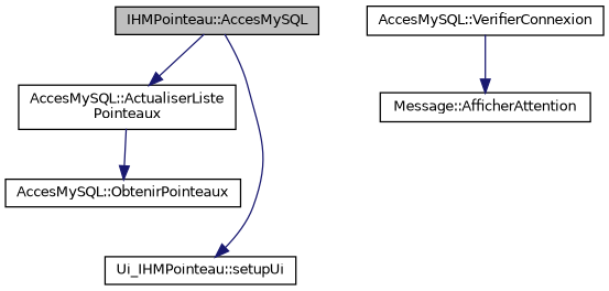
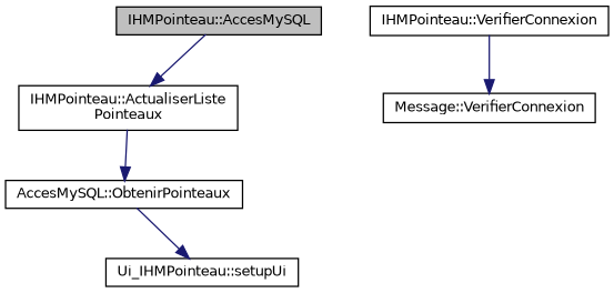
  digraph {
    rankdir=TB
    node [color=black fillcolor=white fontname=Helvetica fontsize=10 shape=record style=filled]
    edge [color=midnightblue fontname=Helvetica fontsize=10 labelfontname=Helvetica labelfontsize=10 style=solid]
    n1 [fillcolor=grey75 fontcolor=black height=0.2 label="IHMPointeau::AccesMySQL" width=0.4]
-   n2 [height=0.2 label="AccesMySQL::ActualiserListe\lPointeaux" width=0.4]
+   n2 [height=0.2 label="IHMPointeau::ActualiserListe\lPointeaux" width=0.4]
    n3 [height=0.2 label="Ui_IHMPointeau::setupUi" width=0.4]
    n4 [height=0.2 label="AccesMySQL::ObtenirPointeaux" width=0.4]
-   n5 [height=0.2 label="AccesMySQL::VerifierConnexion" width=0.4]
-   n6 [height=0.2 label="Message::AfficherAttention" width=0.4]
+   n5 [height=0.2 label="IHMPointeau::VerifierConnexion" width=0.4]
+   n6 [height=0.2 label="Message::VerifierConnexion" width=0.4]
    n1 -> n2
-   n1 -> n3
+   n4 -> n3
    n2 -> n4
    n5 -> n6
  }
